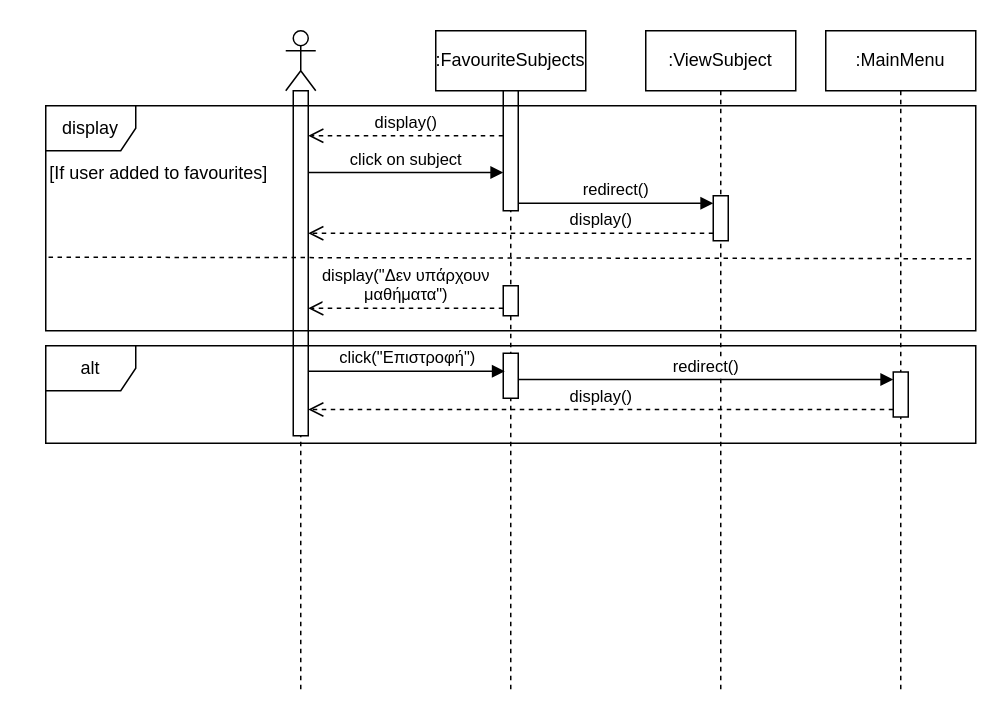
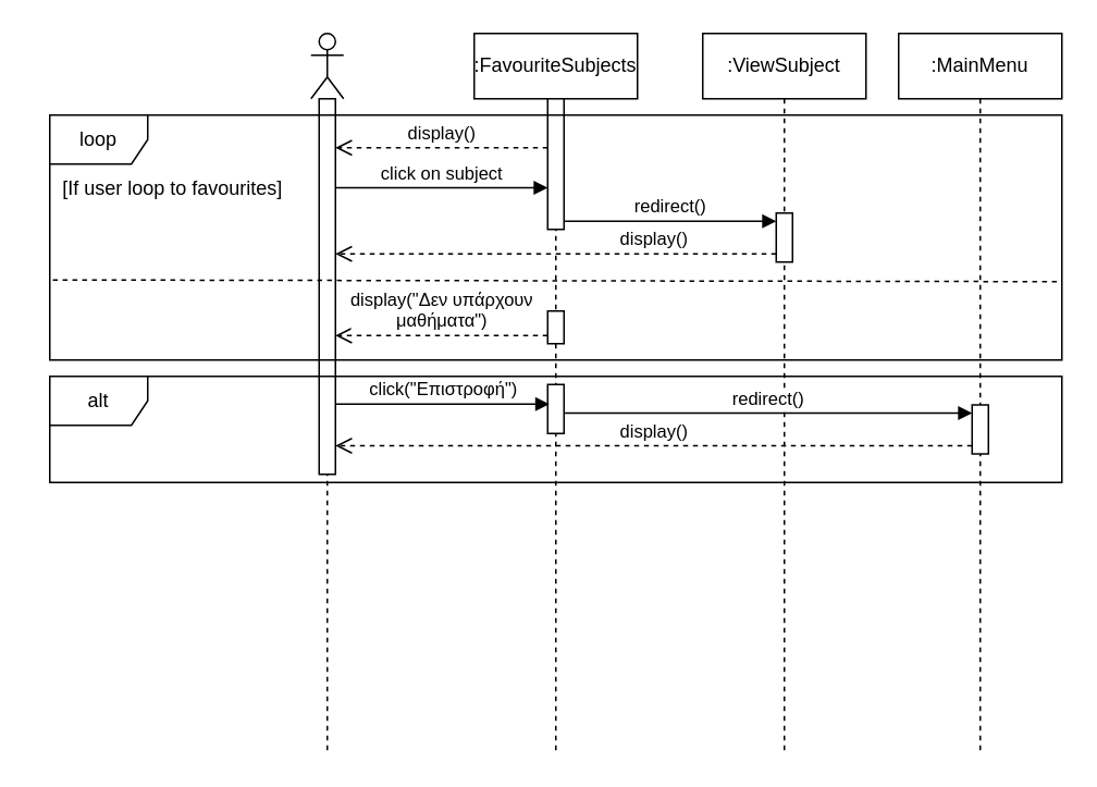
  <mxCell id="0" />
  <mxCell id="1" parent="0" />
  <mxCell id="2" value="" style="shape=umlLifeline;perimeter=lifelinePerimeter;whiteSpace=wrap;html=1;container=1;dropTarget=0;collapsible=0;recursiveResize=0;outlineConnect=0;portConstraint=eastwest;newEdgeStyle={&quot;curved&quot;:0,&quot;rounded&quot;:0};participant=umlActor;" vertex="1" parent="1"><mxGeometry x="190" y="20" width="20" height="440" as="geometry" /></mxCell>
  <mxCell id="3" value="" style="html=1;points=[[0,0,0,0,5],[0,1,0,0,-5],[1,0,0,0,5],[1,1,0,0,-5]];perimeter=orthogonalPerimeter;outlineConnect=0;targetShapes=umlLifeline;portConstraint=eastwest;newEdgeStyle={&quot;curved&quot;:0,&quot;rounded&quot;:0};" vertex="1" parent="2"><mxGeometry x="5" y="40" width="10" height="230" as="geometry" /></mxCell>
  <mxCell id="4" value=":FavouriteSubjects" style="shape=umlLifeline;perimeter=lifelinePerimeter;whiteSpace=wrap;html=1;container=1;dropTarget=0;collapsible=0;recursiveResize=0;outlineConnect=0;portConstraint=eastwest;newEdgeStyle={&quot;curved&quot;:0,&quot;rounded&quot;:0};" vertex="1" parent="1"><mxGeometry x="290" y="20" width="100" height="440" as="geometry" /></mxCell>
  <mxCell id="5" value="" style="html=1;points=[[0,0,0,0,5],[0,1,0,0,-5],[1,0,0,0,5],[1,1,0,0,-5]];perimeter=orthogonalPerimeter;outlineConnect=0;targetShapes=umlLifeline;portConstraint=eastwest;newEdgeStyle={&quot;curved&quot;:0,&quot;rounded&quot;:0};" vertex="1" parent="4"><mxGeometry x="45" y="40" width="10" height="80" as="geometry" /></mxCell>
  <mxCell id="6" value="" style="html=1;points=[[0,0,0,0,5],[0,1,0,0,-5],[1,0,0,0,5],[1,1,0,0,-5]];perimeter=orthogonalPerimeter;outlineConnect=0;targetShapes=umlLifeline;portConstraint=eastwest;newEdgeStyle={&quot;curved&quot;:0,&quot;rounded&quot;:0};" vertex="1" parent="4"><mxGeometry x="45" y="215" width="10" height="30" as="geometry" /></mxCell>
  <mxCell id="7" value=":ViewSubject" style="shape=umlLifeline;perimeter=lifelinePerimeter;whiteSpace=wrap;html=1;container=1;dropTarget=0;collapsible=0;recursiveResize=0;outlineConnect=0;portConstraint=eastwest;newEdgeStyle={&quot;curved&quot;:0,&quot;rounded&quot;:0};" vertex="1" parent="1"><mxGeometry x="430" y="20" width="100" height="440" as="geometry" /></mxCell>
  <mxCell id="8" value="" style="html=1;points=[[0,0,0,0,5],[0,1,0,0,-5],[1,0,0,0,5],[1,1,0,0,-5]];perimeter=orthogonalPerimeter;outlineConnect=0;targetShapes=umlLifeline;portConstraint=eastwest;newEdgeStyle={&quot;curved&quot;:0,&quot;rounded&quot;:0};" vertex="1" parent="7"><mxGeometry x="45" y="110" width="10" height="30" as="geometry" /></mxCell>
  <mxCell id="9" value=":MainMenu" style="shape=umlLifeline;perimeter=lifelinePerimeter;whiteSpace=wrap;html=1;container=1;dropTarget=0;collapsible=0;recursiveResize=0;outlineConnect=0;portConstraint=eastwest;newEdgeStyle={&quot;curved&quot;:0,&quot;rounded&quot;:0};" vertex="1" parent="1"><mxGeometry x="550" y="20" width="100" height="440" as="geometry" /></mxCell>
  <mxCell id="10" value="click on subject" style="html=1;verticalAlign=bottom;endArrow=block;curved=0;rounded=0;" edge="1" parent="1" target="5"><mxGeometry width="80" relative="1" as="geometry"><mxPoint x="205" y="114.5" as="sourcePoint" /><mxPoint x="315" y="114.5" as="targetPoint" /></mxGeometry></mxCell>
  <mxCell id="11" value="display()" style="html=1;verticalAlign=bottom;endArrow=open;dashed=1;endSize=8;curved=0;rounded=0;" edge="1" parent="1" source="5"><mxGeometry relative="1" as="geometry"><mxPoint x="315" y="90" as="sourcePoint" /><mxPoint x="205" y="90" as="targetPoint" /></mxGeometry></mxCell>
- <mxCell id="12" value="display" style="shape=umlFrame;whiteSpace=wrap;html=1;pointerEvents=0;" vertex="1" parent="1"><mxGeometry x="30" y="70" width="620" height="150" as="geometry" /></mxCell>
- <mxCell id="13" value="[If user added to favourites]" style="text;html=1;align=center;verticalAlign=middle;resizable=0;points=[];autosize=1;strokeColor=none;fillColor=none;" vertex="1" parent="1"><mxGeometry x="20" y="100" width="170" height="30" as="geometry" /></mxCell>
+ <mxCell id="12" value="loop" style="shape=umlFrame;whiteSpace=wrap;html=1;pointerEvents=0;" vertex="1" parent="1"><mxGeometry x="30" y="70" width="620" height="150" as="geometry" /></mxCell>
+ <mxCell id="13" value="[If user loop to favourites]" style="text;html=1;align=center;verticalAlign=middle;resizable=0;points=[];autosize=1;strokeColor=none;fillColor=none;" vertex="1" parent="1"><mxGeometry x="20" y="100" width="170" height="30" as="geometry" /></mxCell>
  <mxCell id="14" value="redirect()" style="html=1;verticalAlign=bottom;endArrow=block;curved=0;rounded=0;exitX=1;exitY=1;exitDx=0;exitDy=-5;exitPerimeter=0;" edge="1" parent="1" source="5" target="8"><mxGeometry width="80" relative="1" as="geometry"><mxPoint x="330" y="130" as="sourcePoint" /><mxPoint x="410" y="130" as="targetPoint" /></mxGeometry></mxCell>
  <mxCell id="15" value="display()" style="html=1;verticalAlign=bottom;endArrow=open;dashed=1;endSize=8;curved=0;rounded=0;exitX=0;exitY=1;exitDx=0;exitDy=-5;exitPerimeter=0;" edge="1" parent="1" source="8" target="3"><mxGeometry x="-0.444" relative="1" as="geometry"><mxPoint x="420" y="180" as="sourcePoint" /><mxPoint x="340" y="180" as="targetPoint" /><mxPoint as="offset" /></mxGeometry></mxCell>
  <mxCell id="16" value="alt" style="shape=umlFrame;whiteSpace=wrap;html=1;pointerEvents=0;" vertex="1" parent="1"><mxGeometry x="30" y="230" width="620" height="65" as="geometry" /></mxCell>
  <mxCell id="17" value="click(&quot;Επιστροφή&quot;)" style="html=1;verticalAlign=bottom;endArrow=block;curved=0;rounded=0;entryX=0.1;entryY=0.4;entryDx=0;entryDy=0;entryPerimeter=0;" edge="1" parent="1" target="6"><mxGeometry width="80" relative="1" as="geometry"><mxPoint x="205" y="247" as="sourcePoint" /><mxPoint x="290" y="245" as="targetPoint" /></mxGeometry></mxCell>
  <mxCell id="18" value="" style="html=1;points=[[0,0,0,0,5],[0,1,0,0,-5],[1,0,0,0,5],[1,1,0,0,-5]];perimeter=orthogonalPerimeter;outlineConnect=0;targetShapes=umlLifeline;portConstraint=eastwest;newEdgeStyle={&quot;curved&quot;:0,&quot;rounded&quot;:0};" vertex="1" parent="1"><mxGeometry x="595" y="247.5" width="10" height="30" as="geometry" /></mxCell>
  <mxCell id="19" value="redirect()" style="html=1;verticalAlign=bottom;endArrow=block;curved=0;rounded=0;entryX=0;entryY=0;entryDx=0;entryDy=5;entryPerimeter=0;" edge="1" parent="1" source="6" target="18"><mxGeometry width="80" relative="1" as="geometry"><mxPoint x="340" y="264" as="sourcePoint" /><mxPoint x="420" y="264" as="targetPoint" /></mxGeometry></mxCell>
  <mxCell id="20" value="display()" style="html=1;verticalAlign=bottom;endArrow=open;dashed=1;endSize=8;curved=0;rounded=0;exitX=0;exitY=1;exitDx=0;exitDy=-5;exitPerimeter=0;" edge="1" parent="1" source="18"><mxGeometry relative="1" as="geometry"><mxPoint x="405" y="279.5" as="sourcePoint" /><mxPoint x="205" y="272.5" as="targetPoint" /></mxGeometry></mxCell>
  <mxCell id="21" value="" style="endArrow=none;dashed=1;html=1;rounded=0;exitX=0.003;exitY=0.673;exitDx=0;exitDy=0;exitPerimeter=0;entryX=1;entryY=0.68;entryDx=0;entryDy=0;entryPerimeter=0;" edge="1" parent="1" source="12" target="12"><mxGeometry width="50" height="50" relative="1" as="geometry"><mxPoint x="120" y="220" as="sourcePoint" /><mxPoint x="170" y="170" as="targetPoint" /></mxGeometry></mxCell>
  <mxCell id="22" value="" style="html=1;points=[[0,0,0,0,5],[0,1,0,0,-5],[1,0,0,0,5],[1,1,0,0,-5]];perimeter=orthogonalPerimeter;outlineConnect=0;targetShapes=umlLifeline;portConstraint=eastwest;newEdgeStyle={&quot;curved&quot;:0,&quot;rounded&quot;:0};" vertex="1" parent="1"><mxGeometry x="335" y="190" width="10" height="20" as="geometry" /></mxCell>
  <mxCell id="23" value="display(&quot;Δεν υπάρχουν&lt;div&gt;μαθήματα&quot;)&lt;/div&gt;" style="html=1;verticalAlign=bottom;endArrow=open;dashed=1;endSize=8;curved=0;rounded=0;exitX=0;exitY=1;exitDx=0;exitDy=-5;exitPerimeter=0;" edge="1" parent="1" source="22" target="3"><mxGeometry relative="1" as="geometry"><mxPoint x="300" y="189.5" as="sourcePoint" /><mxPoint x="220" y="189.5" as="targetPoint" /></mxGeometry></mxCell>
